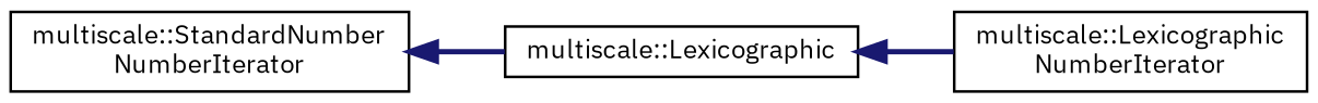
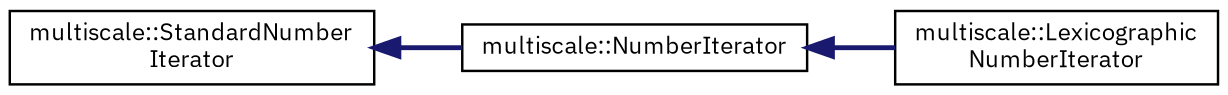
  digraph {
    fontname="IBM Plex Sans"
    rankdir=LR
    node [color=black fillcolor=white fontname="IBM Plex Sans" fontsize=10 shape=record style=filled]
    edge [color=midnightblue dir=back fontname="IBM Plex Sans" fontsize=10 labelfontname=Helvetica labelfontsize=10 style=bold]
-   n1 [height=0.2 label="multiscale::Lexicographic" width=0.4]
+   n1 [height=0.2 label="multiscale::NumberIterator" width=0.4]
    n2 [height=0.2 label="multiscale::Lexicographic\lNumberIterator" width=0.4]
-   n3 [height=0.2 label="multiscale::StandardNumber\lNumberIterator" width=0.4]
+   n3 [height=0.2 label="multiscale::StandardNumber\lIterator" width=0.4]
    n1 -> n2
    n3 -> n1
  }
